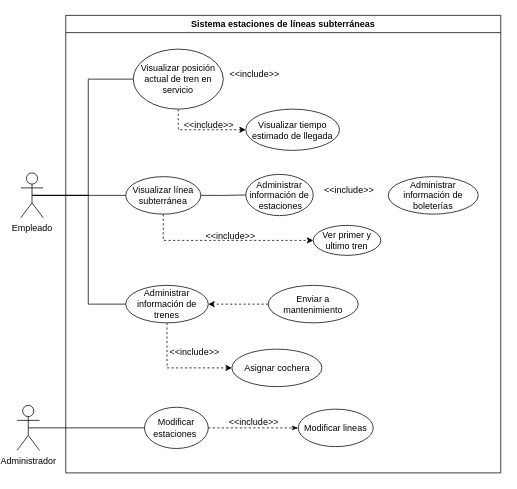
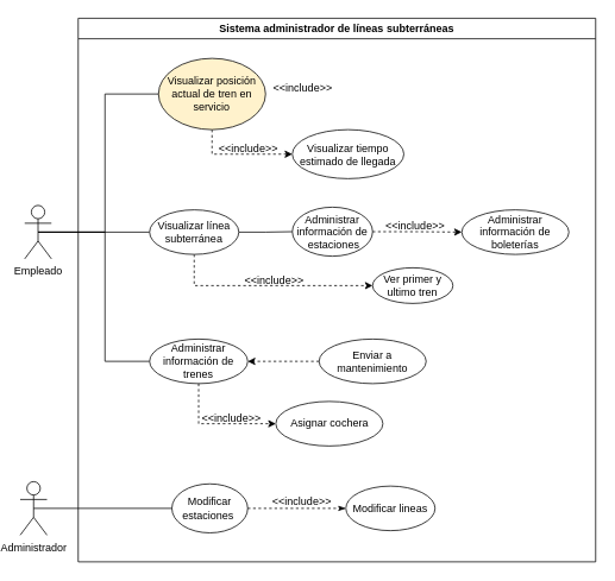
  <mxCell id="0" />
  <mxCell id="1" parent="0" />
  <mxCell id="2" style="edgeStyle=orthogonalEdgeStyle;rounded=0;orthogonalLoop=1;jettySize=auto;html=1;exitX=0.5;exitY=0.5;exitDx=0;exitDy=0;exitPerimeter=0;endArrow=none;endFill=0;entryX=0;entryY=0.5;entryDx=0;entryDy=0;" parent="1" source="4" target="8" edge="1"><mxGeometry relative="1" as="geometry"><mxPoint x="175" y="260" as="targetPoint" /></mxGeometry></mxCell>
  <mxCell id="3" style="edgeStyle=orthogonalEdgeStyle;rounded=0;orthogonalLoop=1;jettySize=auto;html=1;exitX=0.5;exitY=0.5;exitDx=0;exitDy=0;exitPerimeter=0;endArrow=none;endFill=0;" parent="1" source="4" target="12" edge="1"><mxGeometry relative="1" as="geometry"><mxPoint x="165" y="320" as="targetPoint" /><Array as="points"><mxPoint x="115" y="260" /><mxPoint x="115" y="105" /></Array></mxGeometry></mxCell>
  <mxCell id="4" value="Empleado" style="shape=umlActor;verticalLabelPosition=bottom;verticalAlign=top;html=1;outlineConnect=0;" parent="1" vertex="1"><mxGeometry x="25" y="230" width="30" height="60" as="geometry" /></mxCell>
  <mxCell id="5" style="edgeStyle=orthogonalEdgeStyle;rounded=0;orthogonalLoop=1;jettySize=auto;html=1;exitX=1;exitY=0.5;exitDx=0;exitDy=0;endArrow=none;endFill=0;entryX=0;entryY=0.5;entryDx=0;entryDy=0;" parent="1" source="8" target="10" edge="1"><mxGeometry relative="1" as="geometry"><mxPoint x="375" y="170" as="targetPoint" /></mxGeometry></mxCell>
  <mxCell id="6" style="edgeStyle=orthogonalEdgeStyle;rounded=0;orthogonalLoop=1;jettySize=auto;html=1;exitX=0.5;exitY=0.5;exitDx=0;exitDy=0;endArrow=none;endFill=0;entryX=0;entryY=0.5;entryDx=0;entryDy=0;exitPerimeter=0;" parent="1" source="4" target="19" edge="1"><mxGeometry relative="1" as="geometry"><mxPoint x="375" y="330" as="targetPoint" /><Array as="points"><mxPoint x="115" y="260" /><mxPoint x="115" y="405" /></Array></mxGeometry></mxCell>
  <mxCell id="7" style="edgeStyle=orthogonalEdgeStyle;rounded=0;orthogonalLoop=1;jettySize=auto;html=1;exitX=0.5;exitY=1;exitDx=0;exitDy=0;entryX=0;entryY=0.5;entryDx=0;entryDy=0;dashed=1;" edge="1" parent="1" source="8" target="25"><mxGeometry relative="1" as="geometry"><mxPoint x="295" y="320" as="targetPoint" /></mxGeometry></mxCell>
  <mxCell id="8" value="Visualizar línea subterránea" style="ellipse;whiteSpace=wrap;html=1;" parent="1" vertex="1"><mxGeometry x="165" y="235" width="100" height="50" as="geometry" /></mxCell>
+ <mxCell id="9" style="edgeStyle=orthogonalEdgeStyle;rounded=0;orthogonalLoop=1;jettySize=auto;html=1;exitX=1;exitY=0.5;exitDx=0;exitDy=0;dashed=1;endArrow=classic;endFill=1;entryX=0;entryY=0.5;entryDx=0;entryDy=0;" parent="1" source="10" target="14" edge="1"><mxGeometry relative="1" as="geometry"><mxPoint x="505" y="210" as="targetPoint" /></mxGeometry></mxCell>
  <mxCell id="10" value="Administrar información de&lt;br&gt;&amp;nbsp;estaciones" style="ellipse;whiteSpace=wrap;html=1;" parent="1" vertex="1"><mxGeometry x="325" y="232" width="90" height="55" as="geometry" /></mxCell>
  <mxCell id="11" style="edgeStyle=orthogonalEdgeStyle;rounded=0;orthogonalLoop=1;jettySize=auto;html=1;exitX=0.5;exitY=1;exitDx=0;exitDy=0;dashed=1;endArrow=classic;endFill=1;" parent="1" source="12" target="16" edge="1"><mxGeometry relative="1" as="geometry"><mxPoint x="315" y="170" as="targetPoint" /></mxGeometry></mxCell>
- <mxCell id="12" value="Visualizar posición actual de tren en servicio" style="ellipse;whiteSpace=wrap;html=1;" parent="1" vertex="1"><mxGeometry x="175" y="65" width="120" height="80" as="geometry" /></mxCell>
+ <mxCell id="12" value="Visualizar posición actual de tren en servicio" style="ellipse;whiteSpace=wrap;html=1;fillColor=#fff2cc;" parent="1" vertex="1"><mxGeometry x="175" y="65" width="120" height="80" as="geometry" /></mxCell>
  <mxCell id="13" value="&amp;lt;&amp;lt;include&amp;gt;&amp;gt;" style="text;html=1;strokeColor=none;fillColor=none;align=center;verticalAlign=middle;whiteSpace=wrap;rounded=0;" parent="1" vertex="1"><mxGeometry x="306.5" y="84" width="60" height="30" as="geometry" /></mxCell>
  <mxCell id="14" value="Administrar información de boleterías" style="ellipse;whiteSpace=wrap;html=1;" parent="1" vertex="1"><mxGeometry x="515" y="235" width="120" height="50" as="geometry" /></mxCell>
  <mxCell id="15" value="&amp;lt;&amp;lt;include&amp;gt;&amp;gt;" style="text;html=1;strokeColor=none;fillColor=none;align=center;verticalAlign=middle;whiteSpace=wrap;rounded=0;" parent="1" vertex="1"><mxGeometry x="433" y="238" width="60" height="30" as="geometry" /></mxCell>
  <mxCell id="16" value="Visualizar tiempo estimado de llegada" style="ellipse;whiteSpace=wrap;html=1;" parent="1" vertex="1"><mxGeometry x="325" y="145" width="125" height="55" as="geometry" /></mxCell>
  <mxCell id="17" value="&amp;lt;&amp;lt;include&amp;gt;&amp;gt;" style="text;html=1;strokeColor=none;fillColor=none;align=center;verticalAlign=middle;whiteSpace=wrap;rounded=0;" parent="1" vertex="1"><mxGeometry x="245.5" y="151" width="60" height="30" as="geometry" /></mxCell>
- <mxCell id="18" value="Sistema estaciones de líneas subterráneas" style="swimlane;" parent="1" vertex="1"><mxGeometry x="85" y="20" width="580" height="610" as="geometry" /></mxCell>
+ <mxCell id="18" value="Sistema administrador de líneas subterráneas" style="swimlane;" parent="1" vertex="1"><mxGeometry x="85" y="20" width="580" height="610" as="geometry" /></mxCell>
  <mxCell id="19" value="Administrar información de&lt;br&gt;trenes" style="ellipse;whiteSpace=wrap;html=1;" parent="18" vertex="1"><mxGeometry x="80" y="360" width="110" height="50" as="geometry" /></mxCell>
  <mxCell id="20" value="" style="edgeStyle=orthogonalEdgeStyle;rounded=0;orthogonalLoop=1;jettySize=auto;html=1;dashed=1;endArrow=classic;endFill=1;" parent="18" source="21" target="19" edge="1"><mxGeometry relative="1" as="geometry" /></mxCell>
  <mxCell id="21" value="Enviar a mantenimiento" style="ellipse;whiteSpace=wrap;html=1;" parent="18" vertex="1"><mxGeometry x="270" y="360" width="120" height="50" as="geometry" /></mxCell>
- <mxCell id="22" value="Asignar cochera" style="ellipse;whiteSpace=wrap;html=1;" parent="18" vertex="1"><mxGeometry x="221.5" y="445" width="120" height="50" as="geometry" /></mxCell>
+ <mxCell id="22" value="Asignar cochera" style="ellipse;whiteSpace=wrap;html=1;" parent="18" vertex="1"><mxGeometry x="221.5" y="430" width="120" height="50" as="geometry" /></mxCell>
  <mxCell id="23" style="edgeStyle=orthogonalEdgeStyle;rounded=0;orthogonalLoop=1;jettySize=auto;html=1;exitX=0.5;exitY=1;exitDx=0;exitDy=0;dashed=1;endArrow=classic;endFill=1;entryX=0;entryY=0.5;entryDx=0;entryDy=0;" parent="18" source="19" target="22" edge="1"><mxGeometry relative="1" as="geometry"><mxPoint x="250" y="470" as="targetPoint" /></mxGeometry></mxCell>
  <mxCell id="24" value="&amp;lt;&amp;lt;include&amp;gt;&amp;gt;" style="text;html=1;strokeColor=none;fillColor=none;align=center;verticalAlign=middle;whiteSpace=wrap;rounded=0;" parent="18" vertex="1"><mxGeometry x="142" y="434" width="60" height="30" as="geometry" /></mxCell>
  <mxCell id="25" value="Ver primer y ultimo tren" style="ellipse;whiteSpace=wrap;html=1;" vertex="1" parent="18"><mxGeometry x="330" y="280" width="90" height="40" as="geometry" /></mxCell>
  <mxCell id="26" value="&amp;lt;&amp;lt;include&amp;gt;&amp;gt;" style="text;html=1;strokeColor=none;fillColor=none;align=center;verticalAlign=middle;whiteSpace=wrap;rounded=0;" vertex="1" parent="18"><mxGeometry x="190" y="280" width="60" height="30" as="geometry" /></mxCell>
  <mxCell id="27" value="Modificar estaciones&amp;nbsp;" style="ellipse;whiteSpace=wrap;html=1;" vertex="1" parent="18"><mxGeometry x="105" y="522.5" width="85" height="55" as="geometry" /></mxCell>
- <mxCell id="28" value="Modificar lineas" style="ellipse;whiteSpace=wrap;html=1;" vertex="1" parent="18"><mxGeometry x="310" y="525" width="100" height="50" as="geometry" /></mxCell>
+ <mxCell id="28" value="Modificar lineas" style="ellipse;whiteSpace=wrap;html=1;" vertex="1" parent="18"><mxGeometry x="300" y="525" width="100" height="50" as="geometry" /></mxCell>
  <mxCell id="29" style="edgeStyle=orthogonalEdgeStyle;rounded=0;orthogonalLoop=1;jettySize=auto;html=1;exitX=1;exitY=0.5;exitDx=0;exitDy=0;endArrow=classicThin;endFill=1;dashed=1;" edge="1" parent="18" source="27" target="28"><mxGeometry relative="1" as="geometry"><mxPoint x="350" y="550" as="targetPoint" /></mxGeometry></mxCell>
  <mxCell id="30" value="&amp;lt;&amp;lt;include&amp;gt;&amp;gt;" style="text;html=1;strokeColor=none;fillColor=none;align=center;verticalAlign=middle;whiteSpace=wrap;rounded=0;" vertex="1" parent="18"><mxGeometry x="220.5" y="528" width="60" height="30" as="geometry" /></mxCell>
  <mxCell id="31" style="edgeStyle=orthogonalEdgeStyle;rounded=0;orthogonalLoop=1;jettySize=auto;html=1;exitX=0.5;exitY=0.5;exitDx=0;exitDy=0;exitPerimeter=0;endArrow=none;endFill=0;" edge="1" parent="1" source="32" target="27"><mxGeometry relative="1" as="geometry"><mxPoint x="185" y="570" as="targetPoint" /></mxGeometry></mxCell>
  <mxCell id="32" value="Administrador" style="shape=umlActor;verticalLabelPosition=bottom;verticalAlign=top;html=1;outlineConnect=0;" vertex="1" parent="1"><mxGeometry x="20" y="540" width="30" height="60" as="geometry" /></mxCell>
